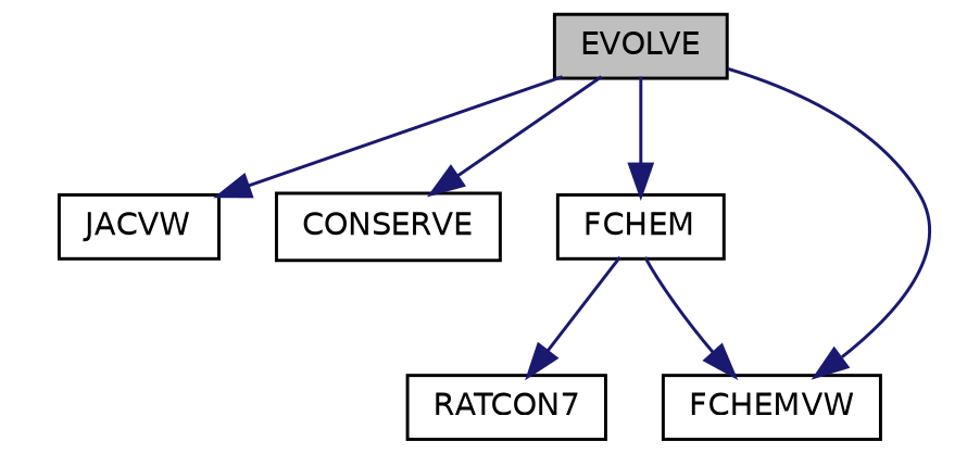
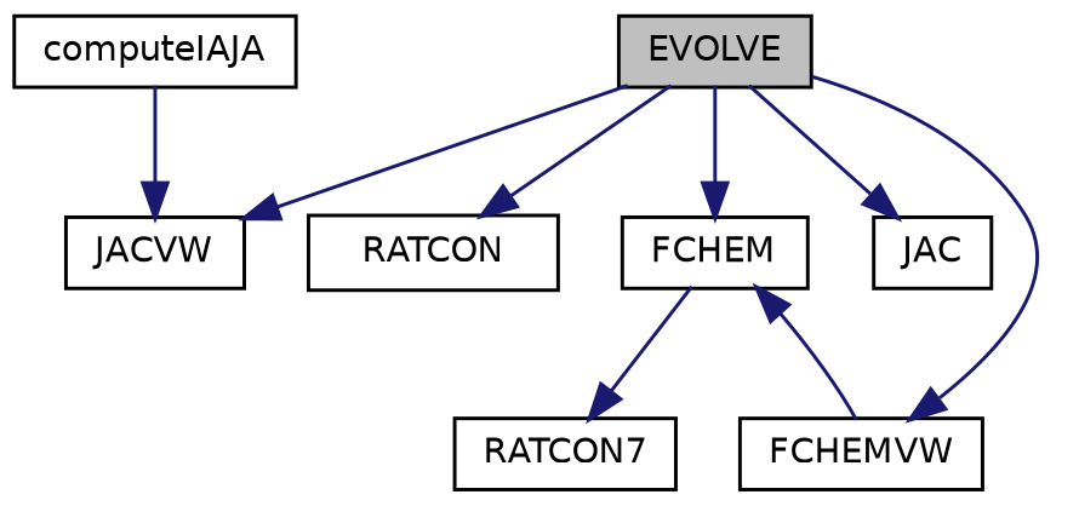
  digraph {
    rankdir=TB
    node [color=black fillcolor=white fontname=Helvetica fontsize=10 shape=record style=filled]
    edge [color=midnightblue fontname=Helvetica fontsize=10 labelfontname=Helvetica labelfontsize=10 style=solid]
    n1 [fillcolor=grey75 fontcolor=black height=0.2 label=EVOLVE width=0.4]
    n2 [height=0.2 label=JACVW width=0.4]
-   n3 [height=0.2 label=CONSERVE width=0.4]
+   n3 [height=0.2 label=RATCON width=0.4]
    n4 [height=0.2 label=FCHEM width=0.4]
+   n5 [height=0.2 label=JAC width=0.4]
    n6 [height=0.2 label=FCHEMVW width=0.4]
+   n7 [height=0.2 label=computeIAJA width=0.4]
    n8 [height=0.2 label=RATCON7 width=0.4]
    n1 -> n2
    n1 -> n3
    n1 -> n4
+   n1 -> n5
    n1 -> n6
-   n4 -> n6
+   n6 -> n4
    n4 -> n8
+   n7 -> n2
  }
